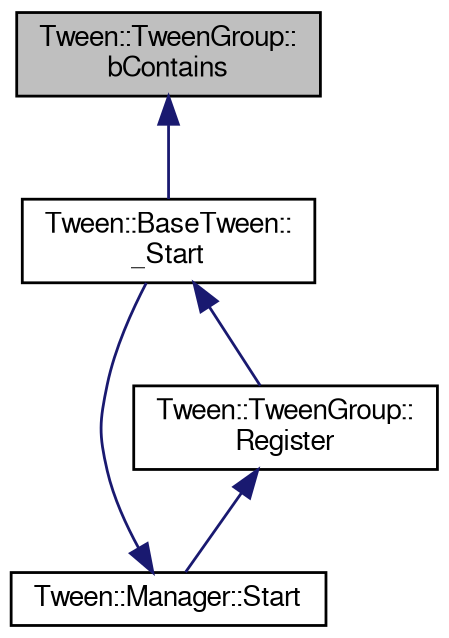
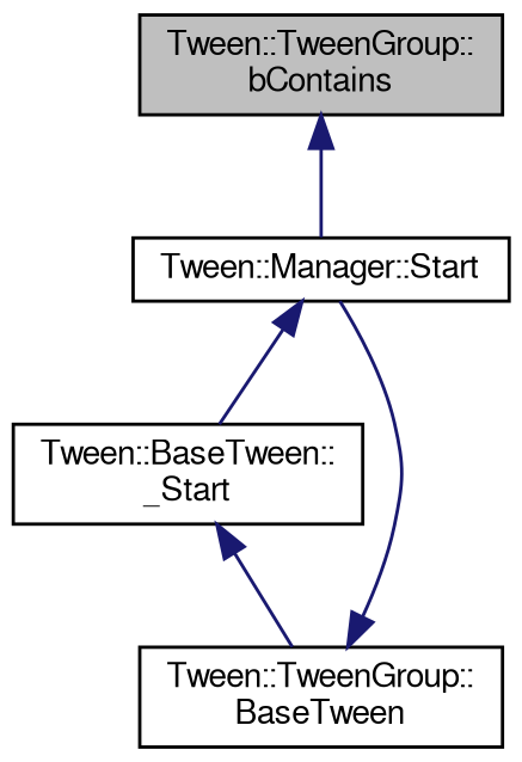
  digraph {
    rankdir=TB
    node [color=black fontname=FreeSans fontsize=10 shape=record]
    edge [color=midnightblue dir=back fontname=FreeSans fontsize=10 labelfontname=FreeSans labelfontsize=10 style=solid]
    n1 [fillcolor=grey75 fontcolor=black height=0.2 label="Tween::TweenGroup::\lbContains" style=filled width=0.4]
    n2 [height=0.2 label="Tween::Manager::Start" width=0.4]
-   n3 [height=0.2 label="Tween::TweenGroup::\lRegister" width=0.4]
+   n3 [height=0.2 label="Tween::TweenGroup::\lBaseTween" width=0.4]
    n4 [height=0.2 label="Tween::BaseTween::\l_Start" width=0.4]
-   n1 -> n4
+   n1 -> n2
    n2 -> n4
    n3 -> n2
    n4 -> n3
  }
